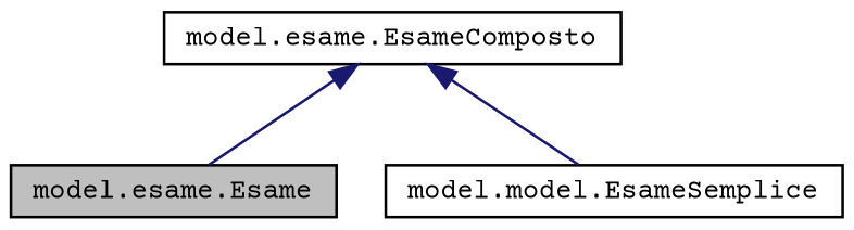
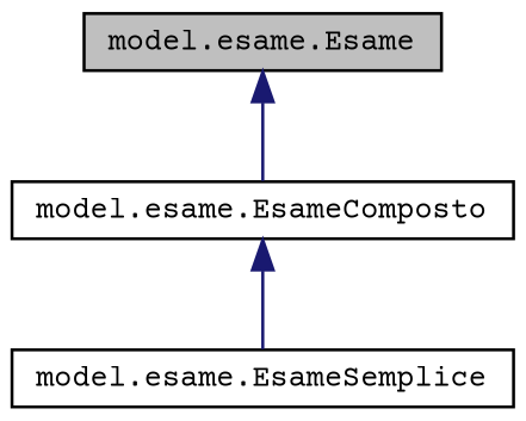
  digraph {
    fontname="Courier Prime"
    node [color=black fillcolor=white fontname="Courier Prime" fontsize=10 shape=record style=filled]
    edge [color=midnightblue dir=back fontname="Courier Prime" fontsize=10 labelfontname=Helvetica labelfontsize=10 style=solid]
    n1 [fillcolor=grey75 fontcolor=black height=0.2 label="model.esame.Esame" width=0.4]
    n2 [height=0.2 label="model.esame.EsameComposto" width=0.4]
-   n3 [height=0.2 label="model.model.EsameSemplice" width=0.4]
-   n2 -> n1
+   n3 [height=0.2 label="model.esame.EsameSemplice" width=0.4]
+   n1 -> n2
    n2 -> n3
  }
